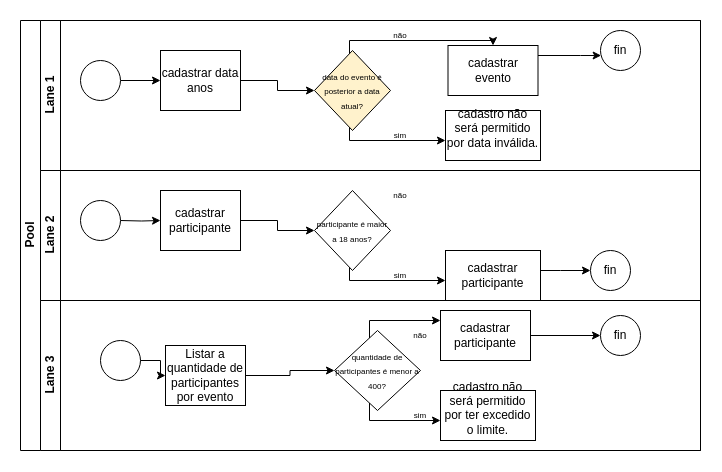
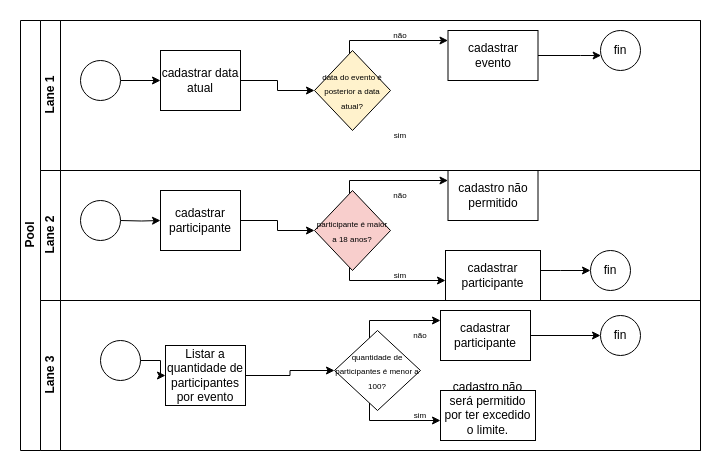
  <mxCell id="0" />
  <mxCell id="1" parent="0" />
  <mxCell id="2" value="Pool" style="swimlane;html=1;childLayout=stackLayout;resizeParent=1;resizeParentMax=0;horizontal=0;startSize=20;horizontalStack=0;" parent="1" vertex="1"><mxGeometry x="20" y="20" width="680" height="430" as="geometry" /></mxCell>
  <mxCell id="3" value="Lane 1" style="swimlane;html=1;startSize=20;horizontal=0;" parent="2" vertex="1"><mxGeometry x="20" width="660" height="150" as="geometry" /></mxCell>
  <mxCell id="4" value="" style="edgeStyle=orthogonalEdgeStyle;rounded=0;orthogonalLoop=1;jettySize=auto;html=1;" parent="3" source="5" target="6" edge="1"><mxGeometry relative="1" as="geometry" /></mxCell>
  <mxCell id="5" value="" style="ellipse;whiteSpace=wrap;html=1;" parent="3" vertex="1"><mxGeometry x="40" y="40" width="40" height="40" as="geometry" /></mxCell>
- <mxCell id="6" value="cadastrar data anos" style="rounded=0;whiteSpace=wrap;html=1;fontFamily=Helvetica;fontSize=12;fontColor=#000000;align=center;" parent="3" vertex="1"><mxGeometry x="120" y="30" width="80" height="60" as="geometry" /></mxCell>
+ <mxCell id="6" value="cadastrar data atual" style="rounded=0;whiteSpace=wrap;html=1;fontFamily=Helvetica;fontSize=12;fontColor=#000000;align=center;" parent="3" vertex="1"><mxGeometry x="120" y="30" width="80" height="60" as="geometry" /></mxCell>
  <mxCell id="7" value="fin" style="ellipse;whiteSpace=wrap;html=1;" parent="3" vertex="1"><mxGeometry x="560" y="10" width="40" height="40" as="geometry" /></mxCell>
  <mxCell id="8" value="&lt;font style=&quot;font-size: 8px&quot;&gt;data do evento é posterior a data atual?&lt;/font&gt;" style="rhombus;whiteSpace=wrap;html=1;rounded=0;fillColor=#fff2cc;" vertex="1" parent="3"><mxGeometry x="274" y="30" width="76" height="80" as="geometry" /></mxCell>
  <mxCell id="9" value="" style="edgeStyle=orthogonalEdgeStyle;rounded=0;orthogonalLoop=1;jettySize=auto;html=1;" edge="1" parent="3" source="6" target="8"><mxGeometry relative="1" as="geometry" /></mxCell>
  <mxCell id="10" value="" style="edgeStyle=orthogonalEdgeStyle;rounded=0;orthogonalLoop=1;jettySize=auto;html=1;fontSize=8;" edge="1" parent="3" source="11" target="7"><mxGeometry relative="1" as="geometry"><Array as="points"><mxPoint x="540" y="35" /><mxPoint x="540" y="35" /></Array></mxGeometry></mxCell>
- <mxCell id="11" value="cadastrar evento" style="whiteSpace=wrap;html=1;rounded=0;" vertex="1" parent="3"><mxGeometry x="407.5" y="25" width="90" height="50" as="geometry" /></mxCell>
+ <mxCell id="11" value="cadastrar evento" style="whiteSpace=wrap;html=1;rounded=0;" vertex="1" parent="3"><mxGeometry x="407.5" y="10" width="90" height="50" as="geometry" /></mxCell>
  <mxCell id="12" value="" style="edgeStyle=orthogonalEdgeStyle;rounded=0;orthogonalLoop=1;jettySize=auto;html=1;fontSize=8;" edge="1" parent="3" source="8" target="11"><mxGeometry relative="1" as="geometry"><Array as="points"><mxPoint x="309" y="20" /></Array></mxGeometry></mxCell>
- <mxCell id="13" value="&lt;div&gt;cadastro não será permitido por data inválida.&lt;/div&gt;&lt;div&gt;&lt;br&gt;&lt;/div&gt;" style="whiteSpace=wrap;html=1;rounded=0;" vertex="1" parent="3"><mxGeometry x="405" y="90" width="95" height="50" as="geometry" /></mxCell>
- <mxCell id="14" value="" style="edgeStyle=orthogonalEdgeStyle;rounded=0;orthogonalLoop=1;jettySize=auto;html=1;fontSize=8;" edge="1" parent="3" source="8" target="13"><mxGeometry relative="1" as="geometry"><Array as="points"><mxPoint x="309" y="120" /></Array></mxGeometry></mxCell>
  <mxCell id="15" value="não" style="text;html=1;strokeColor=none;fillColor=none;align=center;verticalAlign=middle;whiteSpace=wrap;rounded=0;fontSize=8;" vertex="1" parent="3"><mxGeometry x="330" width="60" height="30" as="geometry" /></mxCell>
  <mxCell id="16" value="sim" style="text;html=1;strokeColor=none;fillColor=none;align=center;verticalAlign=middle;whiteSpace=wrap;rounded=0;fontSize=8;" vertex="1" parent="3"><mxGeometry x="330" y="100" width="60" height="30" as="geometry" /></mxCell>
  <mxCell id="17" value="Lane 2" style="swimlane;html=1;startSize=20;horizontal=0;" parent="2" vertex="1"><mxGeometry x="20" y="150" width="660" height="130" as="geometry" /></mxCell>
  <mxCell id="18" value="" style="edgeStyle=orthogonalEdgeStyle;rounded=0;orthogonalLoop=1;jettySize=auto;html=1;" edge="1" parent="17" target="19"><mxGeometry relative="1" as="geometry"><mxPoint x="80" y="50" as="sourcePoint" /></mxGeometry></mxCell>
  <mxCell id="19" value="cadastrar participante" style="rounded=0;whiteSpace=wrap;html=1;fontFamily=Helvetica;fontSize=12;fontColor=#000000;align=center;" vertex="1" parent="17"><mxGeometry x="120" y="20" width="80" height="60" as="geometry" /></mxCell>
  <mxCell id="20" value="fin" style="ellipse;whiteSpace=wrap;html=1;" vertex="1" parent="17"><mxGeometry x="550" y="80" width="40" height="40" as="geometry" /></mxCell>
- <mxCell id="21" value="&lt;font style=&quot;font-size: 8px&quot;&gt;participante é maior a 18 anos?&lt;/font&gt;" style="rhombus;whiteSpace=wrap;html=1;rounded=0;" vertex="1" parent="17"><mxGeometry x="274" y="20" width="76" height="80" as="geometry" /></mxCell>
+ <mxCell id="21" value="&lt;font style=&quot;font-size: 8px&quot;&gt;participante é maior a 18 anos?&lt;/font&gt;" style="rhombus;whiteSpace=wrap;html=1;rounded=0;fillColor=#f8cecc;" vertex="1" parent="17"><mxGeometry x="274" y="20" width="76" height="80" as="geometry" /></mxCell>
  <mxCell id="22" value="" style="edgeStyle=orthogonalEdgeStyle;rounded=0;orthogonalLoop=1;jettySize=auto;html=1;" edge="1" parent="17" source="19" target="21"><mxGeometry relative="1" as="geometry" /></mxCell>
+ <mxCell id="23" value="cadastro não permitido" style="whiteSpace=wrap;html=1;rounded=0;" vertex="1" parent="17"><mxGeometry x="407.5" width="90" height="50" as="geometry" /></mxCell>
+ <mxCell id="24" value="" style="edgeStyle=orthogonalEdgeStyle;rounded=0;orthogonalLoop=1;jettySize=auto;html=1;fontSize=8;" edge="1" parent="17" source="21" target="23"><mxGeometry relative="1" as="geometry"><Array as="points"><mxPoint x="309" y="10" /></Array></mxGeometry></mxCell>
  <mxCell id="25" value="&lt;div&gt;cadastrar participante&lt;/div&gt;" style="whiteSpace=wrap;html=1;rounded=0;" vertex="1" parent="17"><mxGeometry x="405" y="80" width="95" height="50" as="geometry" /></mxCell>
  <mxCell id="26" value="" style="edgeStyle=orthogonalEdgeStyle;rounded=0;orthogonalLoop=1;jettySize=auto;html=1;fontSize=8;" edge="1" parent="17" source="21" target="25"><mxGeometry relative="1" as="geometry"><Array as="points"><mxPoint x="309" y="110" /></Array></mxGeometry></mxCell>
  <mxCell id="27" value="sim" style="text;html=1;strokeColor=none;fillColor=none;align=center;verticalAlign=middle;whiteSpace=wrap;rounded=0;fontSize=8;" vertex="1" parent="17"><mxGeometry x="330" y="90" width="60" height="30" as="geometry" /></mxCell>
  <mxCell id="28" value="" style="ellipse;whiteSpace=wrap;html=1;" vertex="1" parent="17"><mxGeometry x="40" y="30" width="40" height="40" as="geometry" /></mxCell>
  <mxCell id="29" value="não" style="text;html=1;strokeColor=none;fillColor=none;align=center;verticalAlign=middle;whiteSpace=wrap;rounded=0;fontSize=8;" vertex="1" parent="17"><mxGeometry x="330" y="10" width="60" height="30" as="geometry" /></mxCell>
  <mxCell id="30" value="" style="edgeStyle=orthogonalEdgeStyle;rounded=0;orthogonalLoop=1;jettySize=auto;html=1;fontSize=8;entryX=0;entryY=0.5;entryDx=0;entryDy=0;" edge="1" parent="17" source="25" target="20"><mxGeometry relative="1" as="geometry"><Array as="points"><mxPoint x="520" y="100" /><mxPoint x="520" y="100" /></Array></mxGeometry></mxCell>
  <mxCell id="31" value="Lane 3" style="swimlane;html=1;startSize=20;horizontal=0;" parent="2" vertex="1"><mxGeometry x="20" y="280" width="660" height="150" as="geometry" /></mxCell>
  <mxCell id="32" value="" style="ellipse;whiteSpace=wrap;html=1;" vertex="1" parent="31"><mxGeometry x="60" y="40" width="40" height="40" as="geometry" /></mxCell>
  <mxCell id="33" value="Listar a quantidade de participantes por evento" style="rounded=0;whiteSpace=wrap;html=1;fontFamily=Helvetica;fontSize=12;fontColor=#000000;align=center;" vertex="1" parent="31"><mxGeometry x="125" y="45" width="80" height="60" as="geometry" /></mxCell>
  <mxCell id="34" value="" style="edgeStyle=orthogonalEdgeStyle;rounded=0;orthogonalLoop=1;jettySize=auto;html=1;" edge="1" parent="31" source="32" target="33"><mxGeometry relative="1" as="geometry" /></mxCell>
  <mxCell id="35" value="fin" style="ellipse;whiteSpace=wrap;html=1;" vertex="1" parent="31"><mxGeometry x="560" y="15" width="40" height="40" as="geometry" /></mxCell>
- <mxCell id="36" value="&lt;font style=&quot;font-size: 8px&quot;&gt;quantidade de participantes é menor a 400?&lt;/font&gt;" style="rhombus;whiteSpace=wrap;html=1;rounded=0;" vertex="1" parent="31"><mxGeometry x="294" y="30" width="86" height="80" as="geometry" /></mxCell>
+ <mxCell id="36" value="&lt;font style=&quot;font-size: 8px&quot;&gt;quantidade de participantes é menor a 100?&lt;/font&gt;" style="rhombus;whiteSpace=wrap;html=1;rounded=0;" vertex="1" parent="31"><mxGeometry x="294" y="30" width="86" height="80" as="geometry" /></mxCell>
  <mxCell id="37" value="" style="edgeStyle=orthogonalEdgeStyle;rounded=0;orthogonalLoop=1;jettySize=auto;html=1;" edge="1" parent="31" source="33" target="36"><mxGeometry relative="1" as="geometry" /></mxCell>
  <mxCell id="38" value="" style="edgeStyle=orthogonalEdgeStyle;rounded=0;orthogonalLoop=1;jettySize=auto;html=1;fontSize=8;" edge="1" parent="31" source="39" target="35"><mxGeometry relative="1" as="geometry" /></mxCell>
  <mxCell id="39" value="cadastrar participante" style="whiteSpace=wrap;html=1;rounded=0;" vertex="1" parent="31"><mxGeometry x="400" y="10" width="90" height="50" as="geometry" /></mxCell>
  <mxCell id="40" value="" style="edgeStyle=orthogonalEdgeStyle;rounded=0;orthogonalLoop=1;jettySize=auto;html=1;fontSize=8;" edge="1" parent="31" source="36" target="39"><mxGeometry relative="1" as="geometry"><Array as="points"><mxPoint x="329" y="20" /></Array></mxGeometry></mxCell>
  <mxCell id="41" value="&lt;div&gt;&lt;div&gt;cadastro não será permitido por ter excedido o limite.&lt;/div&gt;&lt;/div&gt;&lt;div&gt;&lt;br&gt;&lt;/div&gt;" style="whiteSpace=wrap;html=1;rounded=0;" vertex="1" parent="31"><mxGeometry x="400" y="90" width="95" height="50" as="geometry" /></mxCell>
  <mxCell id="42" value="" style="edgeStyle=orthogonalEdgeStyle;rounded=0;orthogonalLoop=1;jettySize=auto;html=1;fontSize=8;" edge="1" parent="31" source="36" target="41"><mxGeometry relative="1" as="geometry"><Array as="points"><mxPoint x="329" y="120" /></Array></mxGeometry></mxCell>
  <mxCell id="43" value="sim" style="text;html=1;strokeColor=none;fillColor=none;align=center;verticalAlign=middle;whiteSpace=wrap;rounded=0;fontSize=8;" vertex="1" parent="31"><mxGeometry x="350" y="100" width="60" height="30" as="geometry" /></mxCell>
  <mxCell id="44" value="não" style="text;html=1;strokeColor=none;fillColor=none;align=center;verticalAlign=middle;whiteSpace=wrap;rounded=0;fontSize=8;" vertex="1" parent="31"><mxGeometry x="350" y="20" width="60" height="30" as="geometry" /></mxCell>
